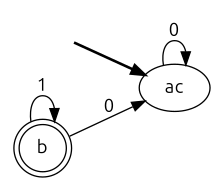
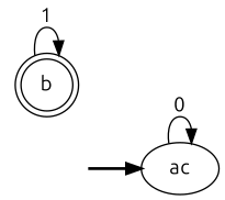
  digraph {
    fontname=Ubuntu
    rankdir=LR
    node [fontname=Ubuntu]
    edge [fontname=Ubuntu]
    fake [style=invisible]
    ac [root=true]
    b [shape=doublecircle]
    fake -> ac [style=bold]
    ac -> ac [label=0]
-   b -> ac [label=0]
    b -> b [label=1]
  }
